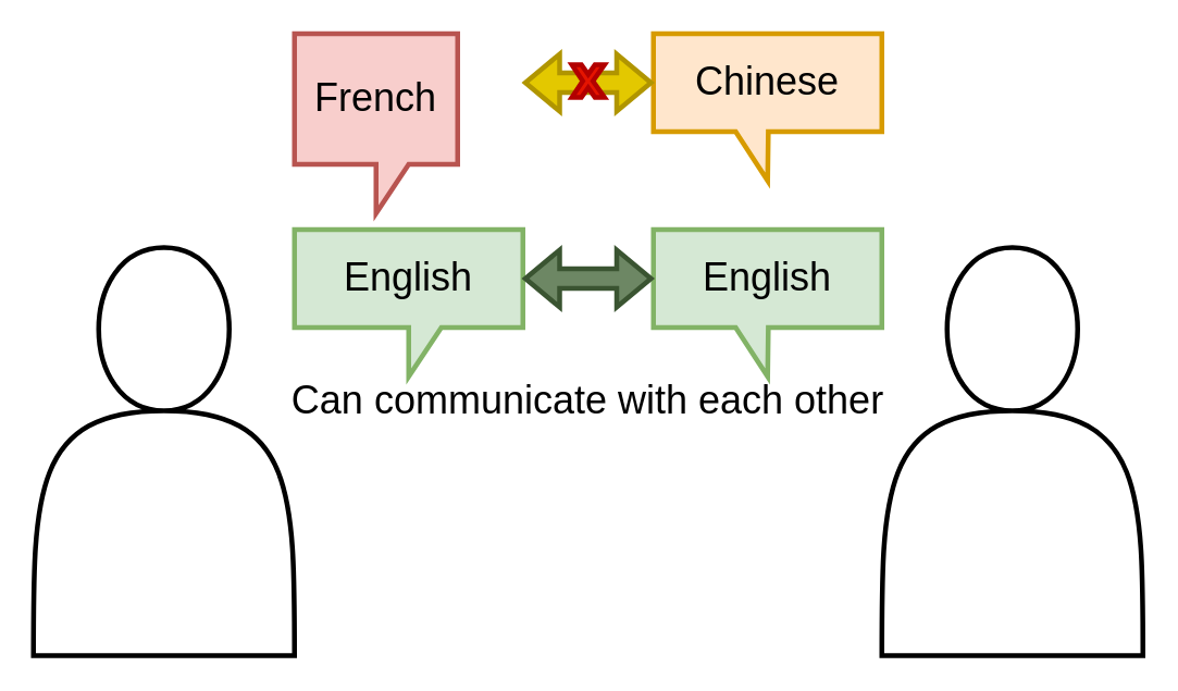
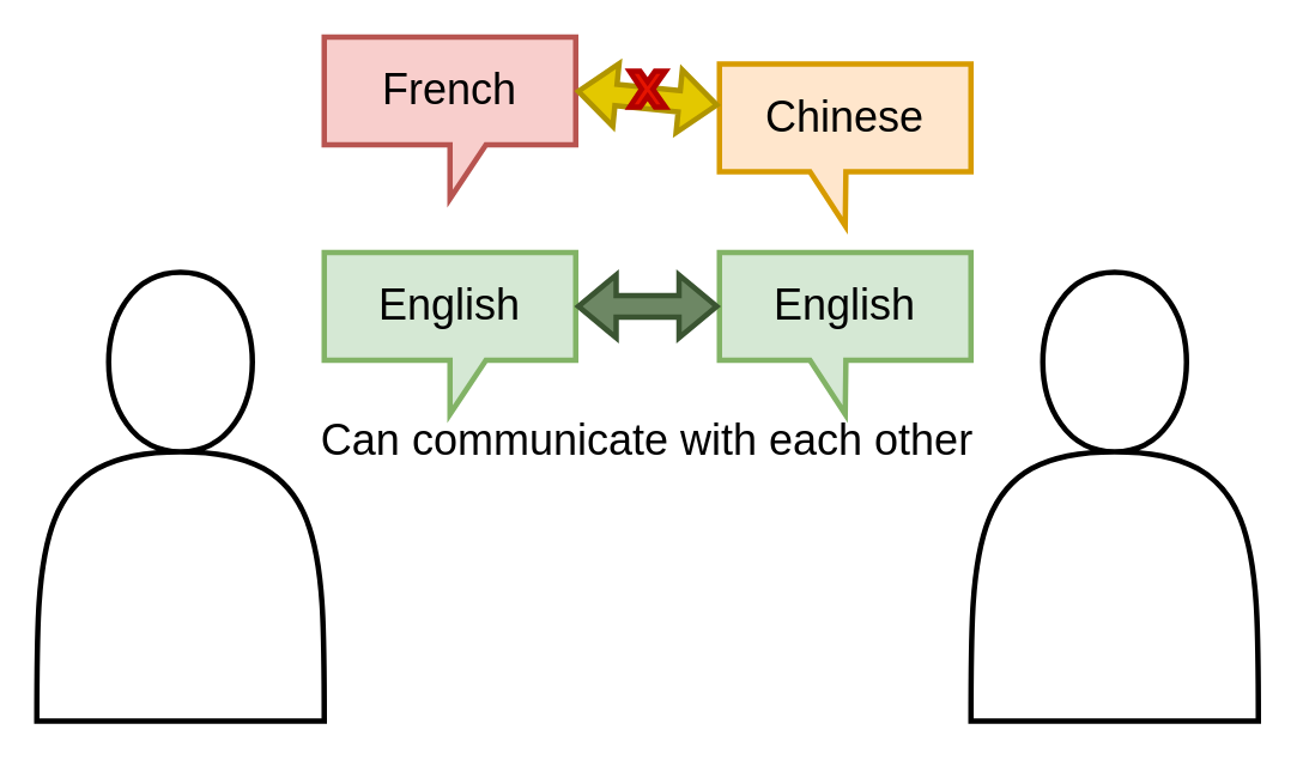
  <mxCell id="0" />
  <mxCell id="1" parent="0" />
  <mxCell id="2" value="" style="shape=actor;whiteSpace=wrap;html=1;strokeWidth=3;" parent="1" vertex="1"><mxGeometry x="20" y="151" width="160" height="250" as="geometry" /></mxCell>
  <mxCell id="3" value="" style="shape=actor;whiteSpace=wrap;html=1;strokeWidth=3;" parent="1" vertex="1"><mxGeometry x="540" y="151" width="160" height="250" as="geometry" /></mxCell>
- <mxCell id="4" value="&lt;font style=&quot;font-size: 24px&quot;&gt;French&lt;/font&gt;" style="shape=callout;whiteSpace=wrap;html=1;perimeter=calloutPerimeter;strokeWidth=3;fillColor=#f8cecc;strokeColor=#b85450;" parent="1" vertex="1"><mxGeometry x="180" y="20" width="100" height="110" as="geometry" /></mxCell>
- <mxCell id="5" value="&lt;font style=&quot;font-size: 24px&quot;&gt;Chinese&lt;/font&gt;" style="shape=callout;whiteSpace=wrap;html=1;perimeter=calloutPerimeter;strokeWidth=3;position2=0.5;size=30;position=0.36;base=20;fillColor=#ffe6cc;strokeColor=#d79b00;" parent="1" vertex="1"><mxGeometry x="400" y="20" width="140" height="90" as="geometry" /></mxCell>
+ <mxCell id="4" value="&lt;font style=&quot;font-size: 24px&quot;&gt;French&lt;/font&gt;" style="shape=callout;whiteSpace=wrap;html=1;perimeter=calloutPerimeter;strokeWidth=3;fillColor=#f8cecc;strokeColor=#b85450;" parent="1" vertex="1"><mxGeometry x="180" y="20" width="140" height="90" as="geometry" /></mxCell>
+ <mxCell id="5" value="&lt;font style=&quot;font-size: 24px&quot;&gt;Chinese&lt;/font&gt;" style="shape=callout;whiteSpace=wrap;html=1;perimeter=calloutPerimeter;strokeWidth=3;position2=0.5;size=30;position=0.36;base=20;fillColor=#ffe6cc;strokeColor=#d79b00;" parent="1" vertex="1"><mxGeometry x="400" y="35" width="140" height="90" as="geometry" /></mxCell>
  <mxCell id="6" value="&lt;font style=&quot;font-size: 24px&quot;&gt;English&lt;/font&gt;" style="shape=callout;whiteSpace=wrap;html=1;perimeter=calloutPerimeter;strokeWidth=3;fillColor=#d5e8d4;strokeColor=#82b366;" parent="1" vertex="1"><mxGeometry x="180" y="140" width="140" height="90" as="geometry" /></mxCell>
  <mxCell id="7" value="&lt;font style=&quot;font-size: 24px&quot;&gt;English&lt;/font&gt;" style="shape=callout;whiteSpace=wrap;html=1;perimeter=calloutPerimeter;strokeWidth=3;position2=0.5;size=30;position=0.36;base=20;fillColor=#d5e8d4;strokeColor=#82b366;" parent="1" vertex="1"><mxGeometry x="400" y="140" width="140" height="90" as="geometry" /></mxCell>
  <mxCell id="8" value="" style="shape=flexArrow;endArrow=classic;startArrow=classic;html=1;rounded=0;fontSize=24;fillColor=#6d8764;strokeColor=#3A5431;strokeWidth=3;exitX=0;exitY=0;exitDx=140;exitDy=30;exitPerimeter=0;" parent="1" source="6" target="7" edge="1"><mxGeometry width="100" height="100" relative="1" as="geometry"><mxPoint x="300" y="171" as="sourcePoint" /><mxPoint x="400" y="171" as="targetPoint" /></mxGeometry></mxCell>
  <mxCell id="9" value="" style="shape=flexArrow;endArrow=classic;startArrow=classic;html=1;rounded=0;fontSize=24;fillColor=#e3c800;strokeColor=#B09500;strokeWidth=3;exitX=0;exitY=0;exitDx=140;exitDy=30;exitPerimeter=0;" parent="1" source="4" target="5" edge="1"><mxGeometry width="100" height="100" relative="1" as="geometry"><mxPoint x="320" y="49" as="sourcePoint" /><mxPoint x="400" y="52" as="targetPoint" /></mxGeometry></mxCell>
  <mxCell id="10" value="" style="verticalLabelPosition=bottom;verticalAlign=top;html=1;shape=mxgraph.basic.x;fontSize=24;strokeWidth=3;fillColor=#e51400;fontColor=#ffffff;strokeColor=#B20000;" parent="1" vertex="1"><mxGeometry x="350" y="39" width="20" height="20" as="geometry" /></mxCell>
  <mxCell id="11" value="Can communicate with each other" style="text;html=1;strokeColor=none;fillColor=none;align=center;verticalAlign=middle;whiteSpace=wrap;rounded=0;fontSize=24;" parent="1" vertex="1"><mxGeometry x="150" y="230" width="420" height="30" as="geometry" /></mxCell>
